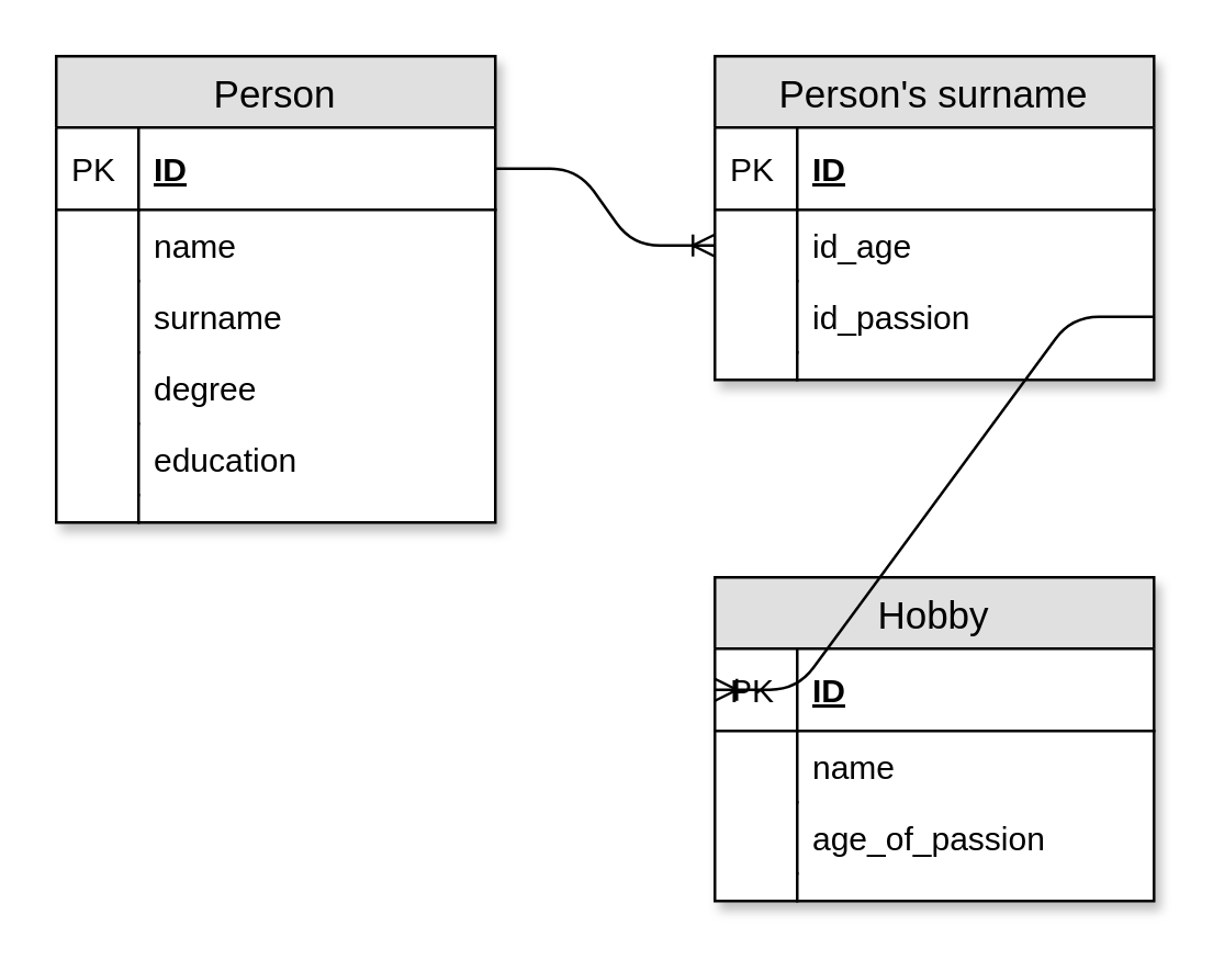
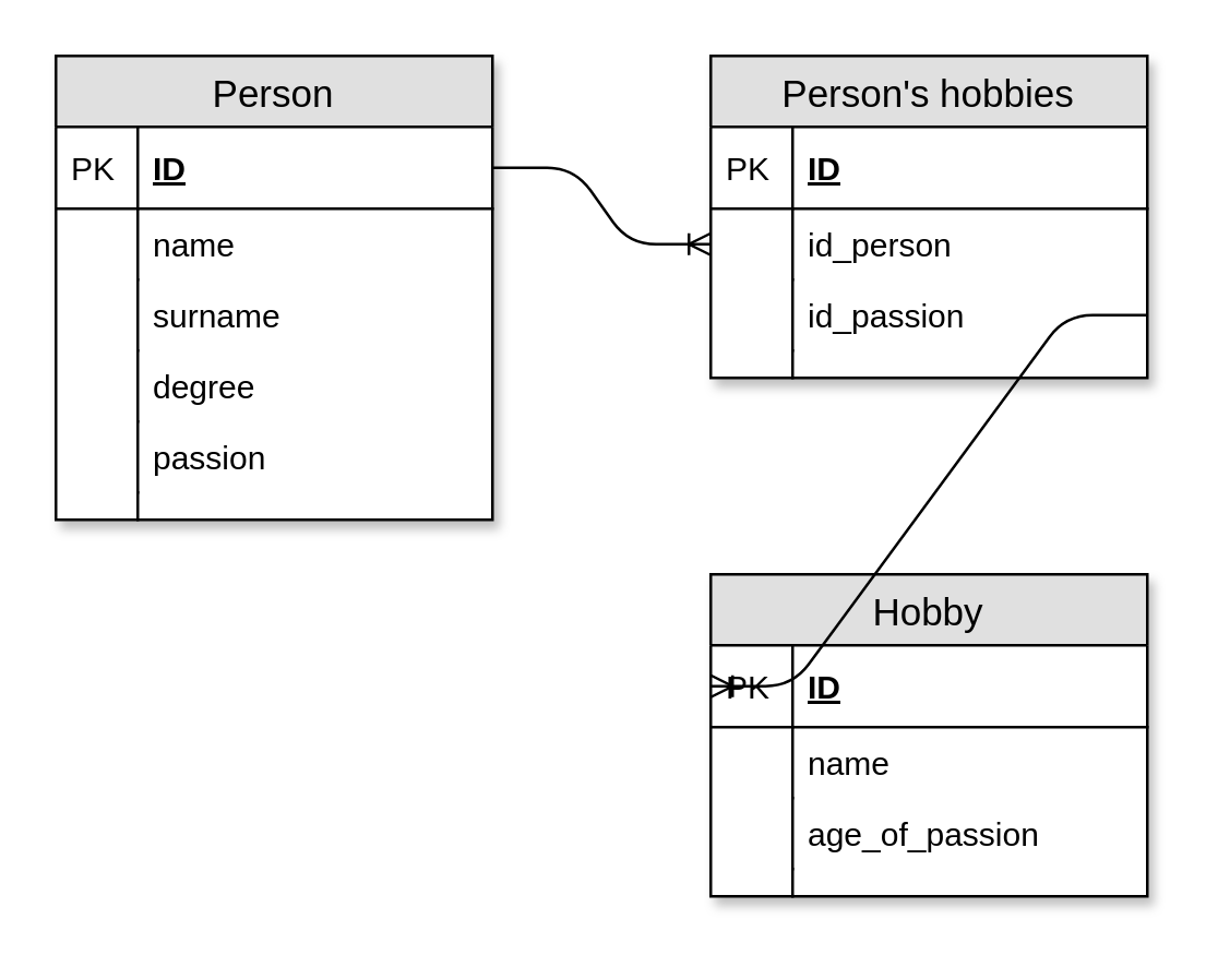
  <mxCell id="0" />
  <mxCell id="1" parent="0" />
  <mxCell id="2" value="Person" style="swimlane;fontStyle=0;childLayout=stackLayout;horizontal=1;startSize=26;fillColor=#e0e0e0;horizontalStack=0;resizeParent=1;resizeParentMax=0;resizeLast=0;collapsible=1;marginBottom=0;swimlaneFillColor=#ffffff;align=center;fontSize=14;rounded=0;shadow=1;glass=0;comic=0;labelBackgroundColor=none;strokeColor=#000000;html=0;" vertex="1" parent="1"><mxGeometry x="20" y="20" width="160" height="170" as="geometry" /></mxCell>
  <mxCell id="3" value="ID" style="shape=partialRectangle;top=0;left=0;right=0;bottom=1;align=left;verticalAlign=middle;fillColor=none;spacingLeft=34;spacingRight=4;overflow=hidden;rotatable=0;points=[[0,0.5],[1,0.5]];portConstraint=eastwest;dropTarget=0;fontStyle=5;fontSize=12;" vertex="1" parent="2"><mxGeometry y="26" width="160" height="30" as="geometry" /></mxCell>
  <mxCell id="4" value="PK" style="shape=partialRectangle;top=0;left=0;bottom=0;fillColor=none;align=left;verticalAlign=middle;spacingLeft=4;spacingRight=4;overflow=hidden;rotatable=0;points=[];portConstraint=eastwest;part=1;fontSize=12;" vertex="1" connectable="0" parent="3"><mxGeometry width="30" height="30" as="geometry" /></mxCell>
  <mxCell id="5" value="name" style="shape=partialRectangle;top=0;left=0;right=0;bottom=0;align=left;verticalAlign=top;fillColor=none;spacingLeft=34;spacingRight=4;overflow=hidden;rotatable=0;points=[[0,0.5],[1,0.5]];portConstraint=eastwest;dropTarget=0;fontSize=12;" vertex="1" parent="2"><mxGeometry y="56" width="160" height="26" as="geometry" /></mxCell>
  <mxCell id="6" value="" style="shape=partialRectangle;top=0;left=0;bottom=0;fillColor=none;align=left;verticalAlign=top;spacingLeft=4;spacingRight=4;overflow=hidden;rotatable=0;points=[];portConstraint=eastwest;part=1;fontSize=12;" vertex="1" connectable="0" parent="5"><mxGeometry width="30" height="26" as="geometry" /></mxCell>
  <mxCell id="7" value="surname" style="shape=partialRectangle;top=0;left=0;right=0;bottom=0;align=left;verticalAlign=top;fillColor=none;spacingLeft=34;spacingRight=4;overflow=hidden;rotatable=0;points=[[0,0.5],[1,0.5]];portConstraint=eastwest;dropTarget=0;fontSize=12;" vertex="1" parent="2"><mxGeometry y="82" width="160" height="26" as="geometry" /></mxCell>
  <mxCell id="8" value="" style="shape=partialRectangle;top=0;left=0;bottom=0;fillColor=none;align=left;verticalAlign=top;spacingLeft=4;spacingRight=4;overflow=hidden;rotatable=0;points=[];portConstraint=eastwest;part=1;fontSize=12;" vertex="1" connectable="0" parent="7"><mxGeometry width="30" height="26" as="geometry" /></mxCell>
  <mxCell id="9" value="degree" style="shape=partialRectangle;top=0;left=0;right=0;bottom=0;align=left;verticalAlign=top;fillColor=none;spacingLeft=34;spacingRight=4;overflow=hidden;rotatable=0;points=[[0,0.5],[1,0.5]];portConstraint=eastwest;dropTarget=0;fontSize=12;" vertex="1" parent="2"><mxGeometry y="108" width="160" height="26" as="geometry" /></mxCell>
  <mxCell id="10" value="" style="shape=partialRectangle;top=0;left=0;bottom=0;fillColor=none;align=left;verticalAlign=top;spacingLeft=4;spacingRight=4;overflow=hidden;rotatable=0;points=[];portConstraint=eastwest;part=1;fontSize=12;" vertex="1" connectable="0" parent="9"><mxGeometry width="30" height="26" as="geometry" /></mxCell>
- <mxCell id="11" value="education" style="shape=partialRectangle;top=0;left=0;right=0;bottom=0;align=left;verticalAlign=top;fillColor=none;spacingLeft=34;spacingRight=4;overflow=hidden;rotatable=0;points=[[0,0.5],[1,0.5]];portConstraint=eastwest;dropTarget=0;fontSize=12;" vertex="1" parent="2"><mxGeometry y="134" width="160" height="26" as="geometry" /></mxCell>
+ <mxCell id="11" value="passion" style="shape=partialRectangle;top=0;left=0;right=0;bottom=0;align=left;verticalAlign=top;fillColor=none;spacingLeft=34;spacingRight=4;overflow=hidden;rotatable=0;points=[[0,0.5],[1,0.5]];portConstraint=eastwest;dropTarget=0;fontSize=12;" vertex="1" parent="2"><mxGeometry y="134" width="160" height="26" as="geometry" /></mxCell>
  <mxCell id="12" value="" style="shape=partialRectangle;top=0;left=0;bottom=0;fillColor=none;align=left;verticalAlign=top;spacingLeft=4;spacingRight=4;overflow=hidden;rotatable=0;points=[];portConstraint=eastwest;part=1;fontSize=12;" vertex="1" connectable="0" parent="11"><mxGeometry width="30" height="26" as="geometry" /></mxCell>
  <mxCell id="13" value="" style="shape=partialRectangle;top=0;left=0;right=0;bottom=0;align=left;verticalAlign=top;fillColor=none;spacingLeft=34;spacingRight=4;overflow=hidden;rotatable=0;points=[[0,0.5],[1,0.5]];portConstraint=eastwest;dropTarget=0;fontSize=12;" vertex="1" parent="2"><mxGeometry y="160" width="160" height="10" as="geometry" /></mxCell>
  <mxCell id="14" value="" style="shape=partialRectangle;top=0;left=0;bottom=0;fillColor=none;align=left;verticalAlign=top;spacingLeft=4;spacingRight=4;overflow=hidden;rotatable=0;points=[];portConstraint=eastwest;part=1;fontSize=12;" vertex="1" connectable="0" parent="13"><mxGeometry width="30" height="10" as="geometry" /></mxCell>
- <mxCell id="15" value="Person's surname" style="swimlane;fontStyle=0;childLayout=stackLayout;horizontal=1;startSize=26;fillColor=#e0e0e0;horizontalStack=0;resizeParent=1;resizeParentMax=0;resizeLast=0;collapsible=1;marginBottom=0;swimlaneFillColor=#ffffff;align=center;fontSize=14;rounded=0;shadow=1;glass=0;comic=0;labelBackgroundColor=none;strokeColor=#000000;html=0;" vertex="1" parent="1"><mxGeometry x="260" y="20" width="160" height="118" as="geometry" /></mxCell>
+ <mxCell id="15" value="Person's hobbies" style="swimlane;fontStyle=0;childLayout=stackLayout;horizontal=1;startSize=26;fillColor=#e0e0e0;horizontalStack=0;resizeParent=1;resizeParentMax=0;resizeLast=0;collapsible=1;marginBottom=0;swimlaneFillColor=#ffffff;align=center;fontSize=14;rounded=0;shadow=1;glass=0;comic=0;labelBackgroundColor=none;strokeColor=#000000;html=0;" vertex="1" parent="1"><mxGeometry x="260" y="20" width="160" height="118" as="geometry" /></mxCell>
  <mxCell id="16" value="ID" style="shape=partialRectangle;top=0;left=0;right=0;bottom=1;align=left;verticalAlign=middle;fillColor=none;spacingLeft=34;spacingRight=4;overflow=hidden;rotatable=0;points=[[0,0.5],[1,0.5]];portConstraint=eastwest;dropTarget=0;fontStyle=5;fontSize=12;" vertex="1" parent="15"><mxGeometry y="26" width="160" height="30" as="geometry" /></mxCell>
  <mxCell id="17" value="PK" style="shape=partialRectangle;top=0;left=0;bottom=0;fillColor=none;align=left;verticalAlign=middle;spacingLeft=4;spacingRight=4;overflow=hidden;rotatable=0;points=[];portConstraint=eastwest;part=1;fontSize=12;" vertex="1" connectable="0" parent="16"><mxGeometry width="30" height="30" as="geometry" /></mxCell>
- <mxCell id="18" value="id_age" style="shape=partialRectangle;top=0;left=0;right=0;bottom=0;align=left;verticalAlign=top;fillColor=none;spacingLeft=34;spacingRight=4;overflow=hidden;rotatable=0;points=[[0,0.5],[1,0.5]];portConstraint=eastwest;dropTarget=0;fontSize=12;" vertex="1" parent="15"><mxGeometry y="56" width="160" height="26" as="geometry" /></mxCell>
+ <mxCell id="18" value="id_person" style="shape=partialRectangle;top=0;left=0;right=0;bottom=0;align=left;verticalAlign=top;fillColor=none;spacingLeft=34;spacingRight=4;overflow=hidden;rotatable=0;points=[[0,0.5],[1,0.5]];portConstraint=eastwest;dropTarget=0;fontSize=12;" vertex="1" parent="15"><mxGeometry y="56" width="160" height="26" as="geometry" /></mxCell>
  <mxCell id="19" value="" style="shape=partialRectangle;top=0;left=0;bottom=0;fillColor=none;align=left;verticalAlign=top;spacingLeft=4;spacingRight=4;overflow=hidden;rotatable=0;points=[];portConstraint=eastwest;part=1;fontSize=12;" vertex="1" connectable="0" parent="18"><mxGeometry width="30" height="26" as="geometry" /></mxCell>
  <mxCell id="20" value="id_passion" style="shape=partialRectangle;top=0;left=0;right=0;bottom=0;align=left;verticalAlign=top;fillColor=none;spacingLeft=34;spacingRight=4;overflow=hidden;rotatable=0;points=[[0,0.5],[1,0.5]];portConstraint=eastwest;dropTarget=0;fontSize=12;" vertex="1" parent="15"><mxGeometry y="82" width="160" height="26" as="geometry" /></mxCell>
  <mxCell id="21" value="" style="shape=partialRectangle;top=0;left=0;bottom=0;fillColor=none;align=left;verticalAlign=top;spacingLeft=4;spacingRight=4;overflow=hidden;rotatable=0;points=[];portConstraint=eastwest;part=1;fontSize=12;" vertex="1" connectable="0" parent="20"><mxGeometry width="30" height="26" as="geometry" /></mxCell>
  <mxCell id="22" value="" style="shape=partialRectangle;top=0;left=0;right=0;bottom=0;align=left;verticalAlign=top;fillColor=none;spacingLeft=34;spacingRight=4;overflow=hidden;rotatable=0;points=[[0,0.5],[1,0.5]];portConstraint=eastwest;dropTarget=0;fontSize=12;" vertex="1" parent="15"><mxGeometry y="108" width="160" height="10" as="geometry" /></mxCell>
  <mxCell id="23" value="" style="shape=partialRectangle;top=0;left=0;bottom=0;fillColor=none;align=left;verticalAlign=top;spacingLeft=4;spacingRight=4;overflow=hidden;rotatable=0;points=[];portConstraint=eastwest;part=1;fontSize=12;" vertex="1" connectable="0" parent="22"><mxGeometry width="30" height="10" as="geometry" /></mxCell>
  <mxCell id="24" value="Hobby" style="swimlane;fontStyle=0;childLayout=stackLayout;horizontal=1;startSize=26;fillColor=#e0e0e0;horizontalStack=0;resizeParent=1;resizeParentMax=0;resizeLast=0;collapsible=1;marginBottom=0;swimlaneFillColor=#ffffff;align=center;fontSize=14;rounded=0;shadow=1;glass=0;comic=0;labelBackgroundColor=none;strokeColor=#000000;html=0;" vertex="1" parent="1"><mxGeometry x="260" y="210" width="160" height="118" as="geometry" /></mxCell>
  <mxCell id="25" value="ID" style="shape=partialRectangle;top=0;left=0;right=0;bottom=1;align=left;verticalAlign=middle;fillColor=none;spacingLeft=34;spacingRight=4;overflow=hidden;rotatable=0;points=[[0,0.5],[1,0.5]];portConstraint=eastwest;dropTarget=0;fontStyle=5;fontSize=12;" vertex="1" parent="24"><mxGeometry y="26" width="160" height="30" as="geometry" /></mxCell>
  <mxCell id="26" value="PK" style="shape=partialRectangle;top=0;left=0;bottom=0;fillColor=none;align=left;verticalAlign=middle;spacingLeft=4;spacingRight=4;overflow=hidden;rotatable=0;points=[];portConstraint=eastwest;part=1;fontSize=12;" vertex="1" connectable="0" parent="25"><mxGeometry width="30" height="30" as="geometry" /></mxCell>
  <mxCell id="27" value="name" style="shape=partialRectangle;top=0;left=0;right=0;bottom=0;align=left;verticalAlign=top;fillColor=none;spacingLeft=34;spacingRight=4;overflow=hidden;rotatable=0;points=[[0,0.5],[1,0.5]];portConstraint=eastwest;dropTarget=0;fontSize=12;" vertex="1" parent="24"><mxGeometry y="56" width="160" height="26" as="geometry" /></mxCell>
  <mxCell id="28" value="" style="shape=partialRectangle;top=0;left=0;bottom=0;fillColor=none;align=left;verticalAlign=top;spacingLeft=4;spacingRight=4;overflow=hidden;rotatable=0;points=[];portConstraint=eastwest;part=1;fontSize=12;" vertex="1" connectable="0" parent="27"><mxGeometry width="30" height="26" as="geometry" /></mxCell>
  <mxCell id="29" value="age_of_passion" style="shape=partialRectangle;top=0;left=0;right=0;bottom=0;align=left;verticalAlign=top;fillColor=none;spacingLeft=34;spacingRight=4;overflow=hidden;rotatable=0;points=[[0,0.5],[1,0.5]];portConstraint=eastwest;dropTarget=0;fontSize=12;" vertex="1" parent="24"><mxGeometry y="82" width="160" height="26" as="geometry" /></mxCell>
  <mxCell id="30" value="" style="shape=partialRectangle;top=0;left=0;bottom=0;fillColor=none;align=left;verticalAlign=top;spacingLeft=4;spacingRight=4;overflow=hidden;rotatable=0;points=[];portConstraint=eastwest;part=1;fontSize=12;" vertex="1" connectable="0" parent="29"><mxGeometry width="30" height="26" as="geometry" /></mxCell>
  <mxCell id="31" value="" style="shape=partialRectangle;top=0;left=0;right=0;bottom=0;align=left;verticalAlign=top;fillColor=none;spacingLeft=34;spacingRight=4;overflow=hidden;rotatable=0;points=[[0,0.5],[1,0.5]];portConstraint=eastwest;dropTarget=0;fontSize=12;" vertex="1" parent="24"><mxGeometry y="108" width="160" height="10" as="geometry" /></mxCell>
  <mxCell id="32" value="" style="shape=partialRectangle;top=0;left=0;bottom=0;fillColor=none;align=left;verticalAlign=top;spacingLeft=4;spacingRight=4;overflow=hidden;rotatable=0;points=[];portConstraint=eastwest;part=1;fontSize=12;" vertex="1" connectable="0" parent="31"><mxGeometry width="30" height="10" as="geometry" /></mxCell>
  <mxCell id="33" value="" style="edgeStyle=entityRelationEdgeStyle;fontSize=12;html=1;endArrow=ERoneToMany;entryX=0;entryY=0.5;entryDx=0;entryDy=0;exitX=1;exitY=0.5;exitDx=0;exitDy=0;" edge="1" parent="1" source="20" target="25"><mxGeometry width="100" height="100" relative="1" as="geometry"><mxPoint x="480" y="160" as="sourcePoint" /><mxPoint x="510" y="140" as="targetPoint" /></mxGeometry></mxCell>
  <mxCell id="34" value="" style="edgeStyle=entityRelationEdgeStyle;fontSize=12;html=1;endArrow=ERoneToMany;exitX=1;exitY=0.5;exitDx=0;exitDy=0;entryX=0;entryY=0.5;entryDx=0;entryDy=0;" edge="1" parent="1" source="3" target="18"><mxGeometry width="100" height="100" relative="1" as="geometry"><mxPoint x="250" y="199" as="sourcePoint" /><mxPoint x="280" y="80" as="targetPoint" /></mxGeometry></mxCell>
